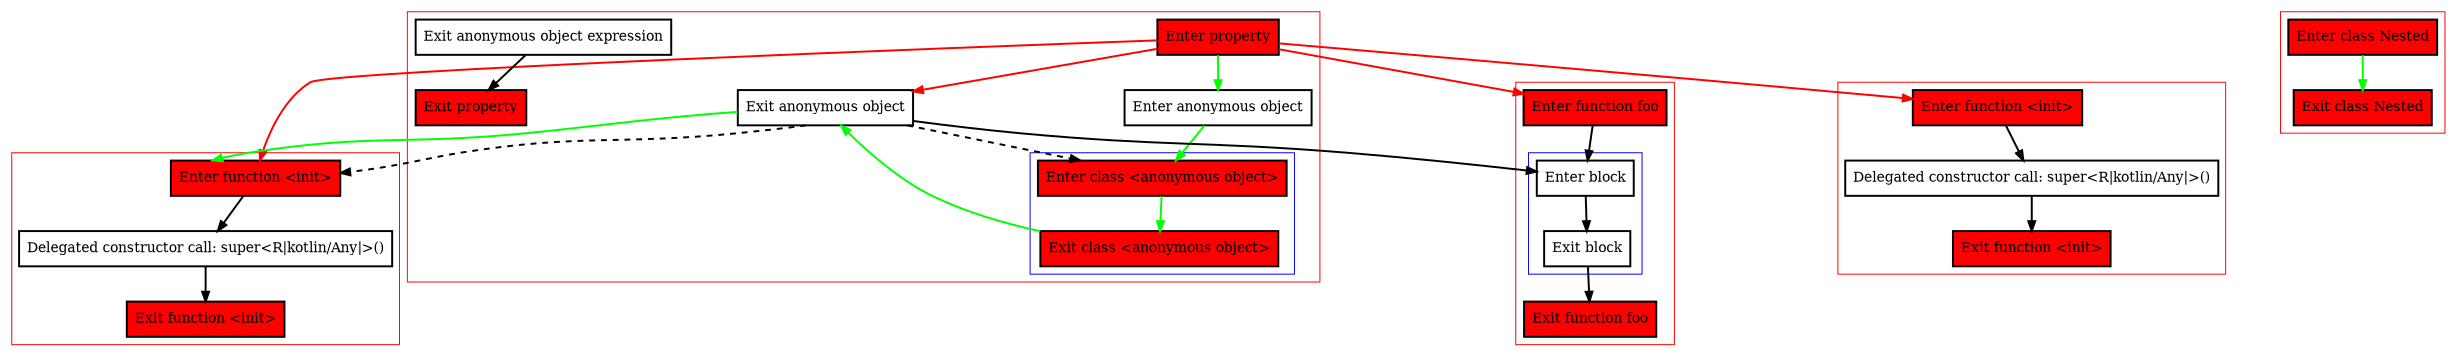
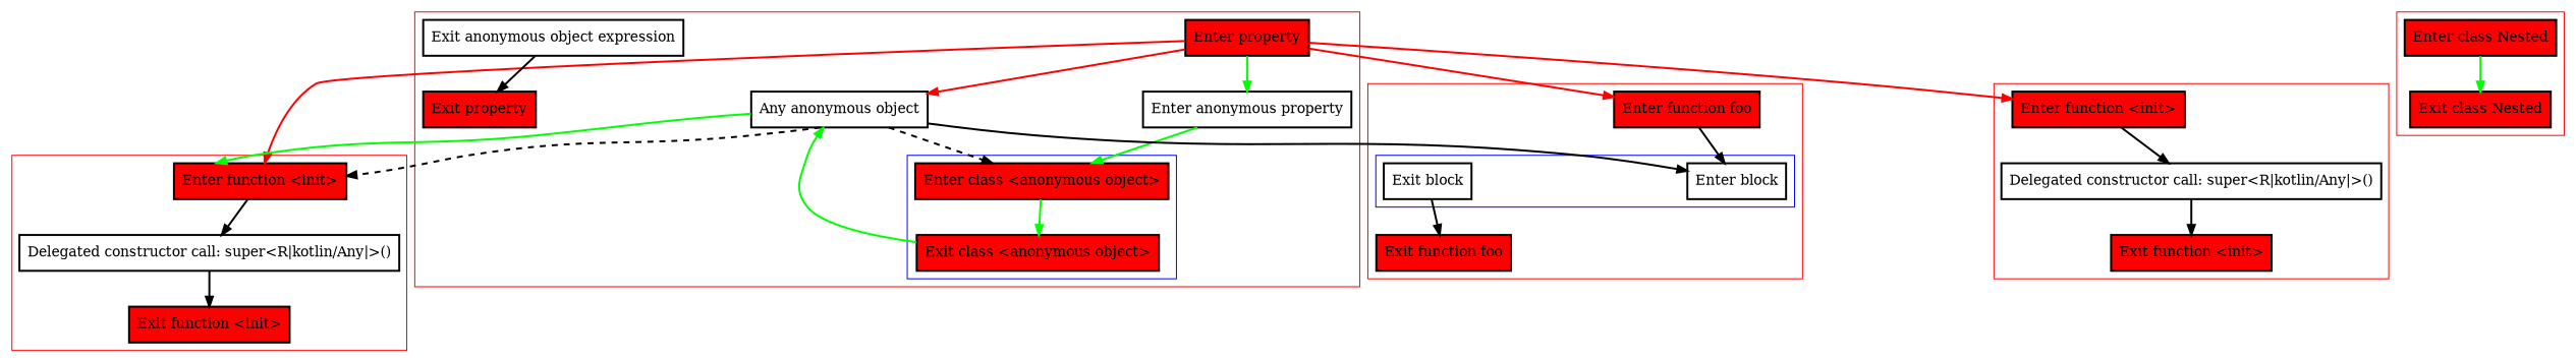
  digraph {
    nodesep=3
    node [fillcolor=red penwidth=2 shape=box style=filled]
    edge [penwidth=2]
    n1 [label="Enter function <init>"]
    n2 [label="Delegated constructor call: super<R|kotlin/Any|>()" fillcolor="" style=""]
    n3 [label="Exit function <init>"]
    n4 [label="Enter function <init>"]
    n5 [label="Delegated constructor call: super<R|kotlin/Any|>()" fillcolor="" style=""]
    n6 [label="Exit function <init>"]
    n7 [label="Enter block" fillcolor="" style=""]
    n8 [label="Exit block" fillcolor="" style=""]
    n9 [label="Enter function foo"]
    n10 [label="Exit function foo"]
    n11 [label="Enter class Nested"]
    n12 [label="Exit class Nested"]
    n13 [label="Enter class <anonymous object>"]
    n14 [label="Exit class <anonymous object>"]
    n15 [label="Enter property"]
-   n16 [label="Enter anonymous object" fillcolor="" style=""]
-   n17 [label="Exit anonymous object" fillcolor="" style=""]
+   n16 [label="Enter anonymous property" fillcolor="" style=""]
+   n17 [label="Any anonymous object" fillcolor="" style=""]
    n18 [label="Exit anonymous object expression" fillcolor="" style=""]
    n19 [label="Exit property"]
    subgraph cluster_1 {
      color=red
      n1
      n2
      n3
    }
    subgraph cluster_2 {
      color=red
      n4
      n5
      n6
    }
    subgraph cluster_3 {
      color=red
      n9
      n10
      subgraph cluster_4 {
        color=blue
        n7
        n8
      }
    }
    subgraph cluster_5 {
      color=red
      n11
      n12
    }
    subgraph cluster_6 {
      color=red
      n15
      n16
      n17
      n18
      n19
      subgraph cluster_7 {
        color=blue
        n13
        n14
      }
    }
    n1 -> n2
    n2 -> n3
    n4 -> n5
    n5 -> n6
-   n7 -> n8
    n8 -> n10
    n9 -> n7
    n11 -> n12 [color=green]
    n13 -> n14 [color=green]
    n14 -> n17 [color=green]
    n15 -> n1 [color=red]
    n15 -> n4 [color=red]
    n15 -> n9 [color=red]
    n15 -> n16 [color=green]
    n15 -> n17 [color=red]
    n16 -> n13 [color=green]
    n17 -> n1 [color=green]
    n17 -> n1 [style=dashed]
    n17 -> n7
    n17 -> n13 [style=dashed]
    n18 -> n19
  }
